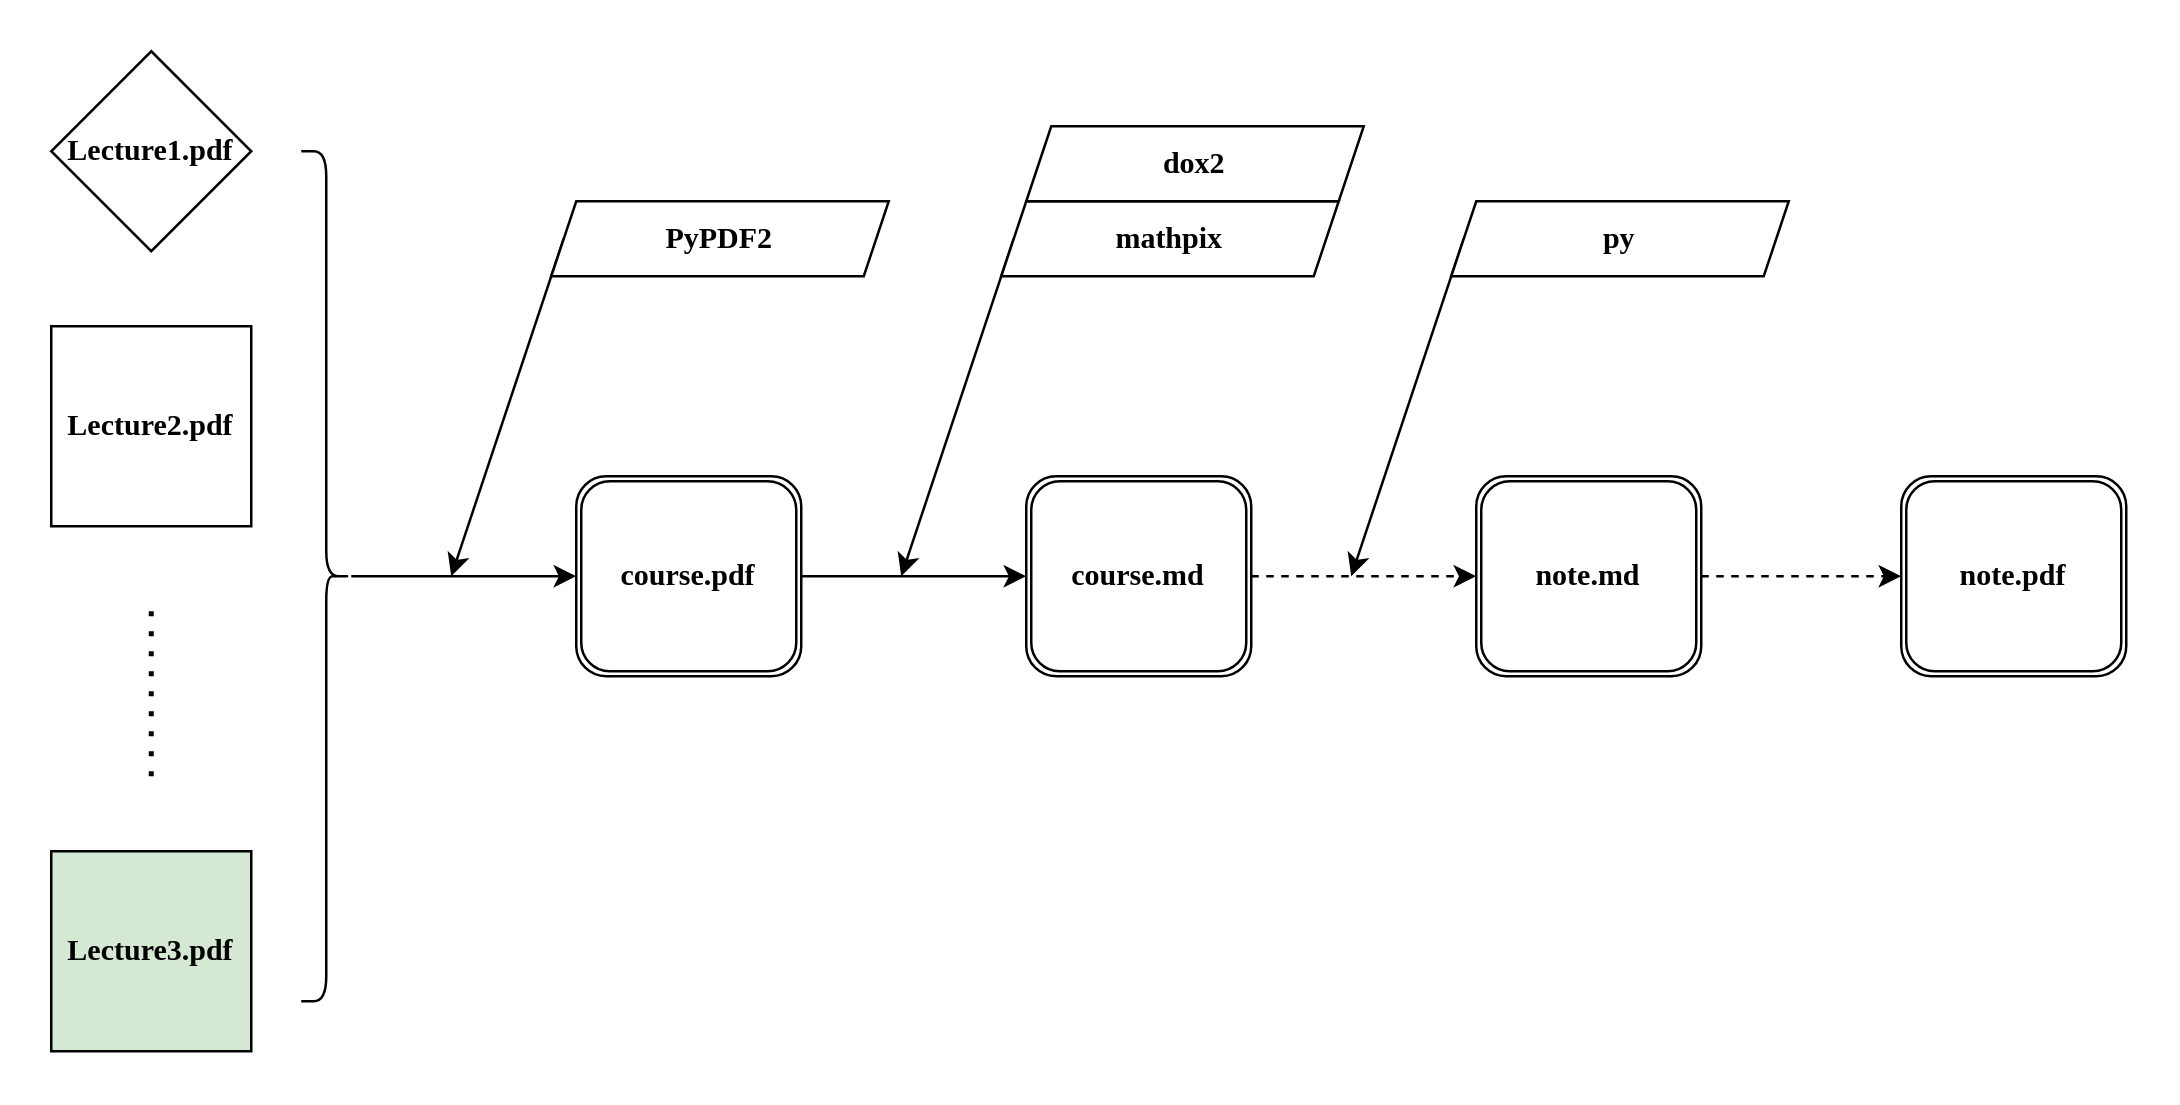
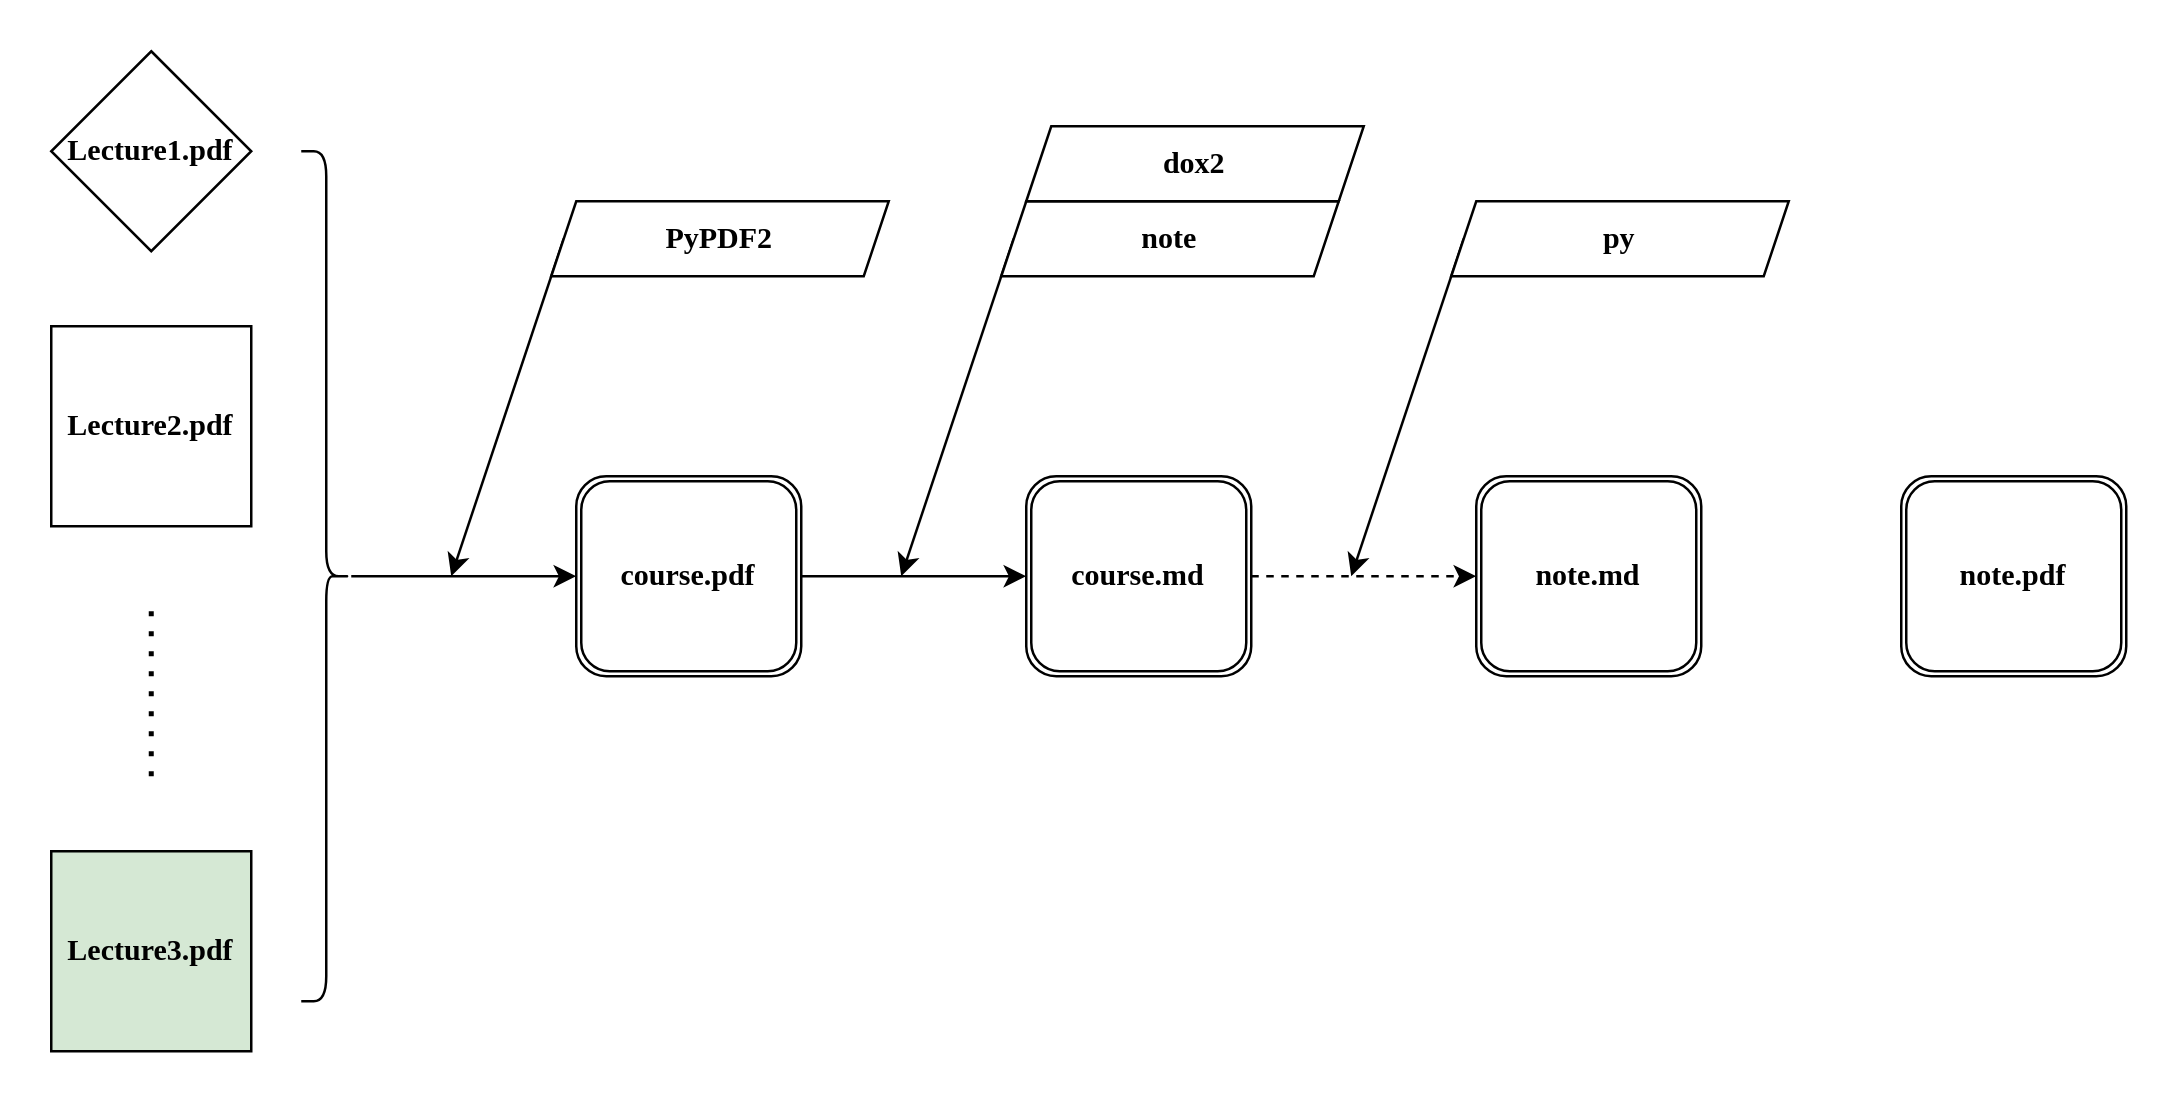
  <mxCell id="0" />
  <mxCell id="1" parent="0" />
  <mxCell id="2" value="Lecture1.pdf" style="rhombus;whiteSpace=wrap;html=1;aspect=fixed;fontFamily=Verdana;fontStyle=1;" vertex="1" parent="1"><mxGeometry x="20" y="20" width="80" height="80" as="geometry" /></mxCell>
  <mxCell id="3" value="Lecture2.pdf" style="whiteSpace=wrap;html=1;aspect=fixed;fontFamily=Verdana;fontStyle=1" vertex="1" parent="1"><mxGeometry x="20" y="130" width="80" height="80" as="geometry" /></mxCell>
  <mxCell id="4" value="Lecture3.pdf" style="whiteSpace=wrap;html=1;aspect=fixed;fontFamily=Verdana;fontStyle=1;fillColor=#d5e8d4;" vertex="1" parent="1"><mxGeometry x="20" y="340" width="80" height="80" as="geometry" /></mxCell>
  <mxCell id="5" value="" style="endArrow=none;dashed=1;html=1;dashPattern=1 3;strokeWidth=2;rounded=0;fontFamily=Verdana;fontStyle=1" edge="1" parent="1"><mxGeometry width="50" height="50" relative="1" as="geometry"><mxPoint x="60" y="310" as="sourcePoint" /><mxPoint x="60" y="240" as="targetPoint" /></mxGeometry></mxCell>
  <mxCell id="6" style="edgeStyle=orthogonalEdgeStyle;rounded=0;orthogonalLoop=1;jettySize=auto;html=1;fontFamily=Verdana;fontStyle=1" edge="1" parent="1" source="7"><mxGeometry relative="1" as="geometry"><mxPoint x="230" y="230" as="targetPoint" /></mxGeometry></mxCell>
  <mxCell id="7" value="" style="shape=curlyBracket;whiteSpace=wrap;html=1;rounded=1;flipH=1;labelPosition=right;verticalLabelPosition=middle;align=left;verticalAlign=middle;fontFamily=Verdana;fontStyle=1" vertex="1" parent="1"><mxGeometry x="120" y="60" width="20" height="340" as="geometry" /></mxCell>
  <mxCell id="8" value="course.pdf" style="shape=ext;double=1;rounded=1;whiteSpace=wrap;html=1;fontFamily=Verdana;fontStyle=1" vertex="1" parent="1"><mxGeometry x="230" y="190" width="90" height="80" as="geometry" /></mxCell>
  <mxCell id="9" value="" style="endArrow=classic;rounded=0;exitX=1;exitY=0.5;exitDx=0;exitDy=0;html=1;fontFamily=Verdana;fontStyle=1" edge="1" parent="1" source="8"><mxGeometry width="50" height="50" relative="1" as="geometry"><mxPoint x="470" y="340" as="sourcePoint" /><mxPoint x="410" y="230" as="targetPoint" /></mxGeometry></mxCell>
  <mxCell id="10" style="edgeStyle=orthogonalEdgeStyle;rounded=0;orthogonalLoop=1;jettySize=auto;html=1;exitX=1;exitY=0.5;exitDx=0;exitDy=0;entryX=0;entryY=0.5;entryDx=0;entryDy=0;fontFamily=Verdana;fontStyle=1;dashed=1;" edge="1" parent="1" source="11" target="17"><mxGeometry relative="1" as="geometry" /></mxCell>
  <mxCell id="11" value="course.md" style="shape=ext;double=1;rounded=1;whiteSpace=wrap;html=1;fontFamily=Verdana;fontStyle=1" vertex="1" parent="1"><mxGeometry x="410" y="190" width="90" height="80" as="geometry" /></mxCell>
  <mxCell id="12" style="rounded=0;orthogonalLoop=1;jettySize=auto;html=1;exitX=0;exitY=0.5;exitDx=0;exitDy=0;fontFamily=Verdana;fontStyle=1" edge="1" parent="1" source="13"><mxGeometry relative="1" as="geometry"><mxPoint x="360" y="230" as="targetPoint" /></mxGeometry></mxCell>
- <mxCell id="13" value="mathpix" style="shape=parallelogram;perimeter=parallelogramPerimeter;whiteSpace=wrap;html=1;fixedSize=1;size=10;fontFamily=Verdana;fontStyle=1" vertex="1" parent="1"><mxGeometry x="400" y="80" width="135" height="30" as="geometry" /></mxCell>
+ <mxCell id="13" value="note" style="shape=parallelogram;perimeter=parallelogramPerimeter;whiteSpace=wrap;html=1;fixedSize=1;size=10;fontFamily=Verdana;fontStyle=1" vertex="1" parent="1"><mxGeometry x="400" y="80" width="135" height="30" as="geometry" /></mxCell>
  <mxCell id="14" style="rounded=0;orthogonalLoop=1;jettySize=auto;html=1;exitX=0;exitY=0.5;exitDx=0;exitDy=0;fontFamily=Verdana;fontStyle=1" edge="1" parent="1" source="15"><mxGeometry relative="1" as="geometry"><mxPoint x="180" y="230" as="targetPoint" /></mxGeometry></mxCell>
  <mxCell id="15" value="PyPDF2" style="shape=parallelogram;perimeter=parallelogramPerimeter;whiteSpace=wrap;html=1;fixedSize=1;size=10;fontFamily=Verdana;fontStyle=1" vertex="1" parent="1"><mxGeometry x="220" y="80" width="135" height="30" as="geometry" /></mxCell>
- <mxCell id="16" style="edgeStyle=orthogonalEdgeStyle;rounded=0;orthogonalLoop=1;jettySize=auto;html=1;entryX=0;entryY=0.5;entryDx=0;entryDy=0;dashed=1;fontFamily=Verdana;fontStyle=1" edge="1" parent="1" source="17" target="21"><mxGeometry relative="1" as="geometry" /></mxCell>
  <mxCell id="17" value="note.md" style="shape=ext;double=1;rounded=1;whiteSpace=wrap;html=1;fontFamily=Verdana;fontStyle=1" vertex="1" parent="1"><mxGeometry x="590" y="190" width="90" height="80" as="geometry" /></mxCell>
  <mxCell id="18" style="rounded=0;orthogonalLoop=1;jettySize=auto;html=1;exitX=0;exitY=0.5;exitDx=0;exitDy=0;fontFamily=Verdana;fontStyle=1" edge="1" parent="1" source="19"><mxGeometry relative="1" as="geometry"><mxPoint x="540" y="230" as="targetPoint" /></mxGeometry></mxCell>
  <mxCell id="19" value="py" style="shape=parallelogram;perimeter=parallelogramPerimeter;whiteSpace=wrap;html=1;fixedSize=1;size=10;fontFamily=Verdana;fontStyle=1" vertex="1" parent="1"><mxGeometry x="580" y="80" width="135" height="30" as="geometry" /></mxCell>
  <mxCell id="20" value="dox2" style="shape=parallelogram;perimeter=parallelogramPerimeter;whiteSpace=wrap;html=1;fixedSize=1;size=10;fontFamily=Verdana;fontStyle=1" vertex="1" parent="1"><mxGeometry x="410" y="50" width="135" height="30" as="geometry" /></mxCell>
  <mxCell id="21" value="note.pdf" style="shape=ext;double=1;rounded=1;whiteSpace=wrap;html=1;fontFamily=Verdana;fontStyle=1" vertex="1" parent="1"><mxGeometry x="760" y="190" width="90" height="80" as="geometry" /></mxCell>
